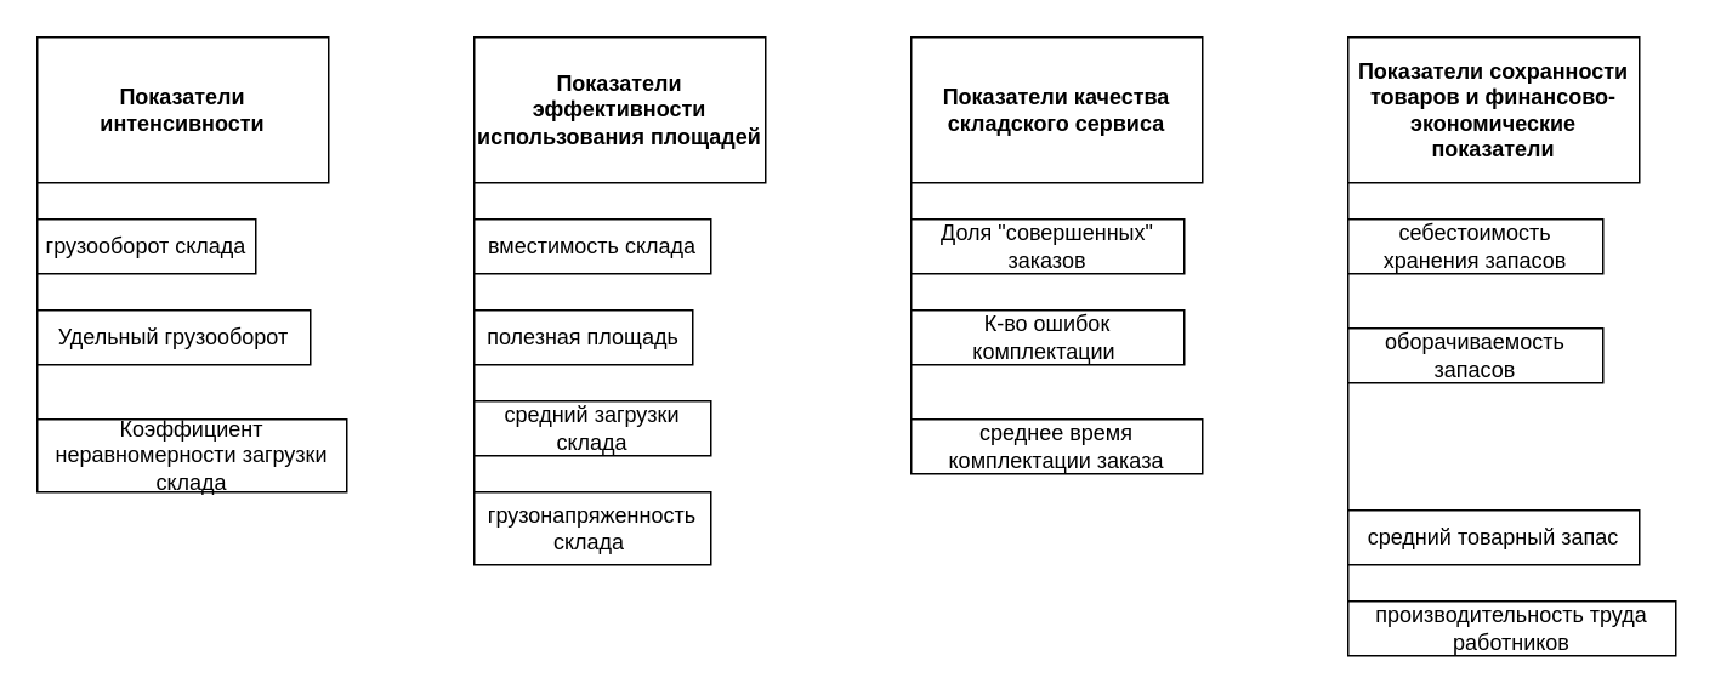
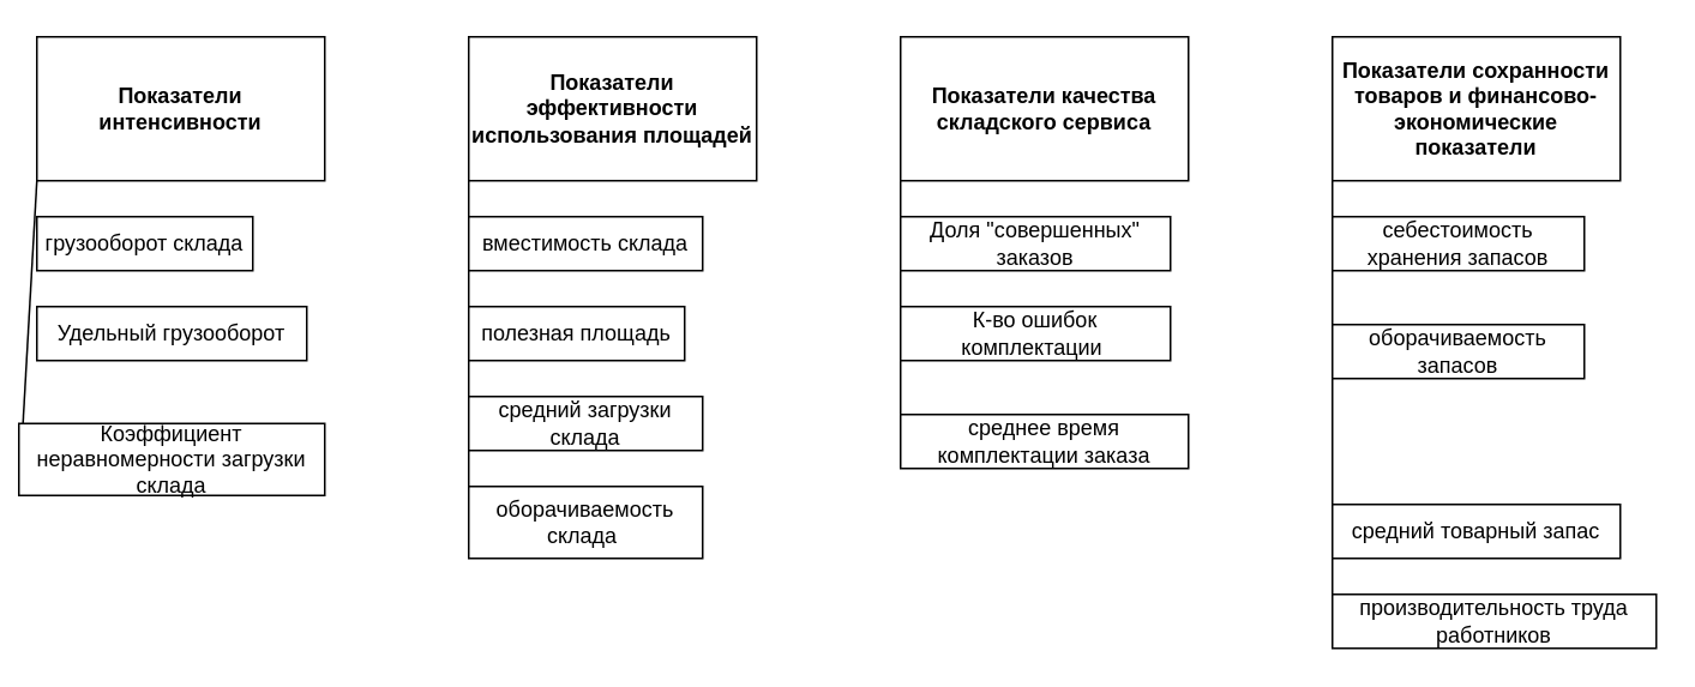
  <mxCell id="0" />
  <mxCell id="1" parent="0" />
  <mxCell id="2" value="&lt;b&gt;Показатели интенсивности&lt;/b&gt;" style="rounded=0;whiteSpace=wrap;html=1;" vertex="1" parent="1"><mxGeometry x="20" y="20" width="160" height="80" as="geometry" /></mxCell>
  <mxCell id="3" value="&lt;b&gt;Показатели эффективности использования площадей&lt;/b&gt;" style="rounded=0;whiteSpace=wrap;html=1;" vertex="1" parent="1"><mxGeometry x="260" y="20" width="160" height="80" as="geometry" /></mxCell>
  <mxCell id="4" value="&lt;b&gt;Показатели качества складского сервиса&lt;/b&gt;" style="rounded=0;whiteSpace=wrap;html=1;" vertex="1" parent="1"><mxGeometry x="500" y="20" width="160" height="80" as="geometry" /></mxCell>
  <mxCell id="5" value="&lt;b&gt;Показатели сохранности товаров и финансово-экономические показатели&lt;/b&gt;" style="rounded=0;whiteSpace=wrap;html=1;" vertex="1" parent="1"><mxGeometry x="740" y="20" width="160" height="80" as="geometry" /></mxCell>
  <mxCell id="6" value="" style="endArrow=none;html=1;exitX=0;exitY=1;exitDx=0;exitDy=0;entryX=0;entryY=1;entryDx=0;entryDy=0;" edge="1" parent="1" source="2" target="12"><mxGeometry width="50" height="50" relative="1" as="geometry"><mxPoint x="20" y="120" as="sourcePoint" /><mxPoint x="20" y="300" as="targetPoint" /></mxGeometry></mxCell>
  <mxCell id="7" value="" style="endArrow=none;html=1;entryX=0;entryY=1;entryDx=0;entryDy=0;" edge="1" parent="1" target="3"><mxGeometry width="50" height="50" relative="1" as="geometry"><mxPoint x="260" y="300" as="sourcePoint" /><mxPoint x="300" y="240" as="targetPoint" /></mxGeometry></mxCell>
  <mxCell id="8" value="" style="endArrow=none;html=1;entryX=0;entryY=1;entryDx=0;entryDy=0;exitX=0;exitY=1;exitDx=0;exitDy=0;" edge="1" parent="1" source="19" target="4"><mxGeometry width="50" height="50" relative="1" as="geometry"><mxPoint x="500" y="300" as="sourcePoint" /><mxPoint x="570" y="230" as="targetPoint" /></mxGeometry></mxCell>
  <mxCell id="9" value="" style="endArrow=none;html=1;entryX=0;entryY=1;entryDx=0;entryDy=0;" edge="1" parent="1" target="5"><mxGeometry width="50" height="50" relative="1" as="geometry"><mxPoint x="740" y="340" as="sourcePoint" /><mxPoint x="770" y="260" as="targetPoint" /></mxGeometry></mxCell>
  <mxCell id="10" value="грузооборот склада" style="rounded=0;whiteSpace=wrap;html=1;" vertex="1" parent="1"><mxGeometry x="20" y="120" width="120" height="30" as="geometry" /></mxCell>
  <mxCell id="11" value="Удельный грузооборот" style="rounded=0;whiteSpace=wrap;html=1;" vertex="1" parent="1"><mxGeometry x="20" y="170" width="150" height="30" as="geometry" /></mxCell>
- <mxCell id="12" value="Коэффициент неравномерности загрузки склада" style="rounded=0;whiteSpace=wrap;html=1;" vertex="1" parent="1"><mxGeometry x="20" y="230" width="170" height="40" as="geometry" /></mxCell>
+ <mxCell id="12" value="Коэффициент неравномерности загрузки склада" style="rounded=0;whiteSpace=wrap;html=1;" vertex="1" parent="1"><mxGeometry x="10" y="235" width="170" height="40" as="geometry" /></mxCell>
  <mxCell id="13" value="вместимость склада" style="rounded=0;whiteSpace=wrap;html=1;" vertex="1" parent="1"><mxGeometry x="260" y="120" width="130" height="30" as="geometry" /></mxCell>
  <mxCell id="14" value="полезная площадь" style="rounded=0;whiteSpace=wrap;html=1;" vertex="1" parent="1"><mxGeometry x="260" y="170" width="120" height="30" as="geometry" /></mxCell>
  <mxCell id="15" value="средний загрузки склада" style="rounded=0;whiteSpace=wrap;html=1;" vertex="1" parent="1"><mxGeometry x="260" y="220" width="130" height="30" as="geometry" /></mxCell>
- <mxCell id="16" value="грузонапряженность склада&amp;nbsp;" style="rounded=0;whiteSpace=wrap;html=1;" vertex="1" parent="1"><mxGeometry x="260" y="270" width="130" height="40" as="geometry" /></mxCell>
+ <mxCell id="16" value="оборачиваемость склада&amp;nbsp;" style="rounded=0;whiteSpace=wrap;html=1;" vertex="1" parent="1"><mxGeometry x="260" y="270" width="130" height="40" as="geometry" /></mxCell>
  <mxCell id="17" value="Доля &quot;совершенных&quot; заказов" style="rounded=0;whiteSpace=wrap;html=1;" vertex="1" parent="1"><mxGeometry x="500" y="120" width="150" height="30" as="geometry" /></mxCell>
  <mxCell id="18" value="К-во ошибок комплектации&amp;nbsp;" style="rounded=0;whiteSpace=wrap;html=1;" vertex="1" parent="1"><mxGeometry x="500" y="170" width="150" height="30" as="geometry" /></mxCell>
  <mxCell id="19" value="среднее время комплектации заказа" style="rounded=0;whiteSpace=wrap;html=1;" vertex="1" parent="1"><mxGeometry x="500" y="230" width="160" height="30" as="geometry" /></mxCell>
  <mxCell id="20" value="себестоимость хранения запасов" style="rounded=0;whiteSpace=wrap;html=1;" vertex="1" parent="1"><mxGeometry x="740" y="120" width="140" height="30" as="geometry" /></mxCell>
  <mxCell id="21" value="оборачиваемость запасов" style="rounded=0;whiteSpace=wrap;html=1;" vertex="1" parent="1"><mxGeometry x="740" y="180" width="140" height="30" as="geometry" /></mxCell>
  <mxCell id="22" value="средний товарный запас" style="rounded=0;whiteSpace=wrap;html=1;" vertex="1" parent="1"><mxGeometry x="740" y="280" width="160" height="30" as="geometry" /></mxCell>
  <mxCell id="23" value="производительность труда работников" style="rounded=0;whiteSpace=wrap;html=1;" vertex="1" parent="1"><mxGeometry x="740" y="330" width="180" height="30" as="geometry" /></mxCell>
